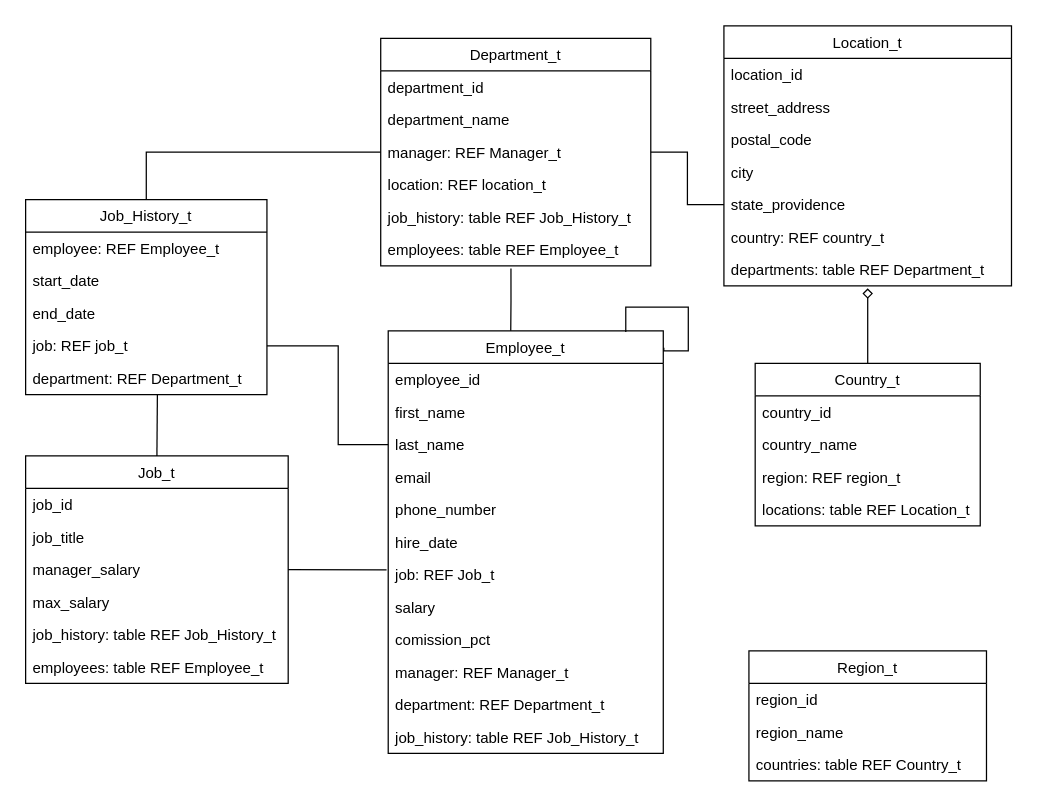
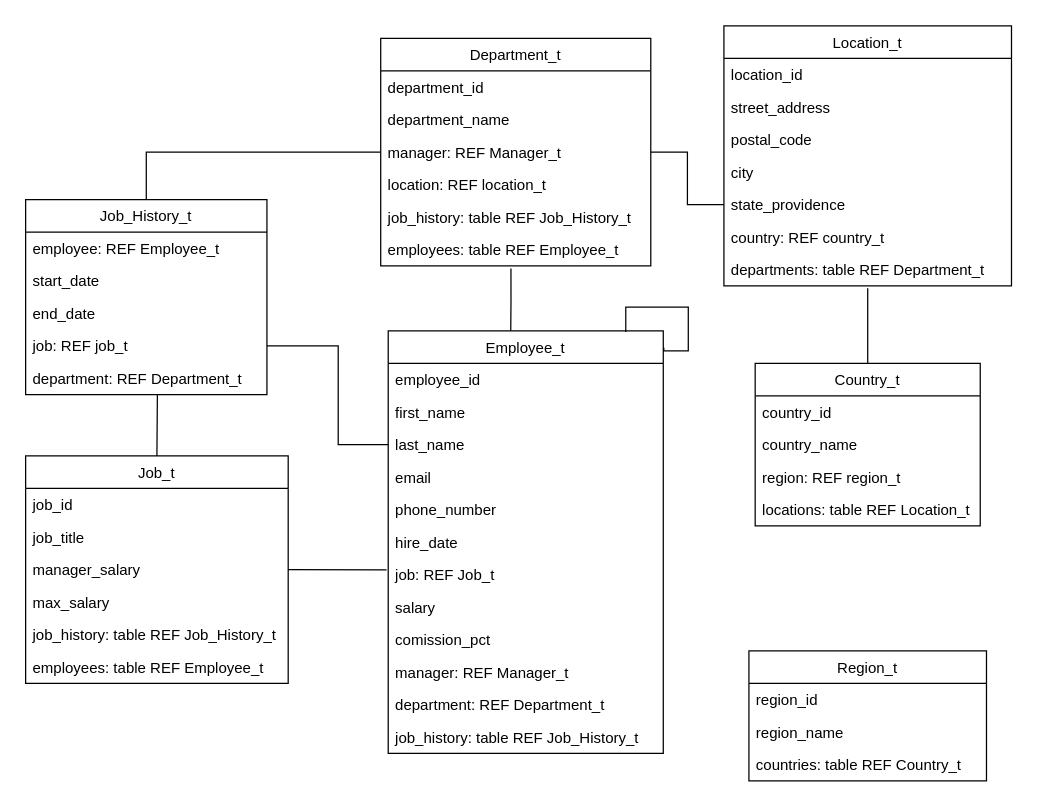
  <mxCell id="0" />
  <mxCell id="1" parent="0" />
  <mxCell id="2" value="Country_t" style="swimlane;fontStyle=0;align=center;verticalAlign=top;childLayout=stackLayout;horizontal=1;startSize=26;horizontalStack=0;resizeParent=1;resizeLast=0;collapsible=1;marginBottom=0;rounded=0;shadow=0;strokeWidth=1;" parent="1" vertex="1"><mxGeometry x="603.5" y="290" width="180" height="130" as="geometry"><mxRectangle x="230" y="140" width="160" height="26" as="alternateBounds" /></mxGeometry></mxCell>
  <mxCell id="3" value="country_id" style="text;align=left;verticalAlign=top;spacingLeft=4;spacingRight=4;overflow=hidden;rotatable=0;points=[[0,0.5],[1,0.5]];portConstraint=eastwest;" parent="2" vertex="1"><mxGeometry y="26" width="180" height="26" as="geometry" /></mxCell>
  <mxCell id="4" value="country_name" style="text;align=left;verticalAlign=top;spacingLeft=4;spacingRight=4;overflow=hidden;rotatable=0;points=[[0,0.5],[1,0.5]];portConstraint=eastwest;rounded=0;shadow=0;html=0;" parent="2" vertex="1"><mxGeometry y="52" width="180" height="26" as="geometry" /></mxCell>
  <mxCell id="5" value="region: REF region_t" style="text;align=left;verticalAlign=top;spacingLeft=4;spacingRight=4;overflow=hidden;rotatable=0;points=[[0,0.5],[1,0.5]];portConstraint=eastwest;rounded=0;shadow=0;html=0;" parent="2" vertex="1"><mxGeometry y="78" width="180" height="26" as="geometry" /></mxCell>
  <mxCell id="6" value="locations: table REF Location_t" style="text;align=left;verticalAlign=top;spacingLeft=4;spacingRight=4;overflow=hidden;rotatable=0;points=[[0,0.5],[1,0.5]];portConstraint=eastwest;rounded=0;shadow=0;html=0;" parent="2" vertex="1"><mxGeometry y="104" width="180" height="26" as="geometry" /></mxCell>
  <mxCell id="7" value="Region_t" style="swimlane;fontStyle=0;align=center;verticalAlign=top;childLayout=stackLayout;horizontal=1;startSize=26;horizontalStack=0;resizeParent=1;resizeLast=0;collapsible=1;marginBottom=0;rounded=0;shadow=0;strokeWidth=1;" parent="1" vertex="1"><mxGeometry x="598.5" y="520" width="190" height="104" as="geometry"><mxRectangle x="550" y="140" width="160" height="26" as="alternateBounds" /></mxGeometry></mxCell>
  <mxCell id="8" value="region_id" style="text;align=left;verticalAlign=top;spacingLeft=4;spacingRight=4;overflow=hidden;rotatable=0;points=[[0,0.5],[1,0.5]];portConstraint=eastwest;" parent="7" vertex="1"><mxGeometry y="26" width="190" height="26" as="geometry" /></mxCell>
  <mxCell id="9" value="region_name" style="text;align=left;verticalAlign=top;spacingLeft=4;spacingRight=4;overflow=hidden;rotatable=0;points=[[0,0.5],[1,0.5]];portConstraint=eastwest;rounded=0;shadow=0;html=0;" parent="7" vertex="1"><mxGeometry y="52" width="190" height="26" as="geometry" /></mxCell>
  <mxCell id="10" value="countries: table REF Country_t" style="text;align=left;verticalAlign=top;spacingLeft=4;spacingRight=4;overflow=hidden;rotatable=0;points=[[0,0.5],[1,0.5]];portConstraint=eastwest;rounded=0;shadow=0;html=0;" parent="7" vertex="1"><mxGeometry y="78" width="190" height="26" as="geometry" /></mxCell>
  <mxCell id="11" value="Location_t" style="swimlane;fontStyle=0;align=center;verticalAlign=top;childLayout=stackLayout;horizontal=1;startSize=26;horizontalStack=0;resizeParent=1;resizeLast=0;collapsible=1;marginBottom=0;rounded=0;shadow=0;strokeWidth=1;" parent="1" vertex="1"><mxGeometry x="578.5" y="20" width="230" height="208" as="geometry"><mxRectangle x="230" y="140" width="160" height="26" as="alternateBounds" /></mxGeometry></mxCell>
  <mxCell id="12" value="location_id" style="text;align=left;verticalAlign=top;spacingLeft=4;spacingRight=4;overflow=hidden;rotatable=0;points=[[0,0.5],[1,0.5]];portConstraint=eastwest;" parent="11" vertex="1"><mxGeometry y="26" width="230" height="26" as="geometry" /></mxCell>
  <mxCell id="13" value="street_address" style="text;align=left;verticalAlign=top;spacingLeft=4;spacingRight=4;overflow=hidden;rotatable=0;points=[[0,0.5],[1,0.5]];portConstraint=eastwest;rounded=0;shadow=0;html=0;" parent="11" vertex="1"><mxGeometry y="52" width="230" height="26" as="geometry" /></mxCell>
  <mxCell id="14" value="postal_code" style="text;align=left;verticalAlign=top;spacingLeft=4;spacingRight=4;overflow=hidden;rotatable=0;points=[[0,0.5],[1,0.5]];portConstraint=eastwest;rounded=0;shadow=0;html=0;" parent="11" vertex="1"><mxGeometry y="78" width="230" height="26" as="geometry" /></mxCell>
  <mxCell id="15" value="city" style="text;align=left;verticalAlign=top;spacingLeft=4;spacingRight=4;overflow=hidden;rotatable=0;points=[[0,0.5],[1,0.5]];portConstraint=eastwest;rounded=0;shadow=0;html=0;" parent="11" vertex="1"><mxGeometry y="104" width="230" height="26" as="geometry" /></mxCell>
  <mxCell id="16" value="state_providence" style="text;align=left;verticalAlign=top;spacingLeft=4;spacingRight=4;overflow=hidden;rotatable=0;points=[[0,0.5],[1,0.5]];portConstraint=eastwest;rounded=0;shadow=0;html=0;" parent="11" vertex="1"><mxGeometry y="130" width="230" height="26" as="geometry" /></mxCell>
  <mxCell id="17" value="country: REF country_t" style="text;align=left;verticalAlign=top;spacingLeft=4;spacingRight=4;overflow=hidden;rotatable=0;points=[[0,0.5],[1,0.5]];portConstraint=eastwest;rounded=0;shadow=0;html=0;" parent="11" vertex="1"><mxGeometry y="156" width="230" height="26" as="geometry" /></mxCell>
  <mxCell id="18" value="departments: table REF Department_t" style="text;align=left;verticalAlign=top;spacingLeft=4;spacingRight=4;overflow=hidden;rotatable=0;points=[[0,0.5],[1,0.5]];portConstraint=eastwest;rounded=0;shadow=0;html=0;" parent="11" vertex="1"><mxGeometry y="182" width="230" height="26" as="geometry" /></mxCell>
  <mxCell id="19" value="Department_t" style="swimlane;fontStyle=0;align=center;verticalAlign=top;childLayout=stackLayout;horizontal=1;startSize=26;horizontalStack=0;resizeParent=1;resizeLast=0;collapsible=1;marginBottom=0;rounded=0;shadow=0;strokeWidth=1;" parent="1" vertex="1"><mxGeometry x="304" y="30" width="216" height="182" as="geometry"><mxRectangle x="230" y="140" width="160" height="26" as="alternateBounds" /></mxGeometry></mxCell>
  <mxCell id="20" value="department_id" style="text;align=left;verticalAlign=top;spacingLeft=4;spacingRight=4;overflow=hidden;rotatable=0;points=[[0,0.5],[1,0.5]];portConstraint=eastwest;" parent="19" vertex="1"><mxGeometry y="26" width="216" height="26" as="geometry" /></mxCell>
  <mxCell id="21" value="department_name" style="text;align=left;verticalAlign=top;spacingLeft=4;spacingRight=4;overflow=hidden;rotatable=0;points=[[0,0.5],[1,0.5]];portConstraint=eastwest;rounded=0;shadow=0;html=0;" parent="19" vertex="1"><mxGeometry y="52" width="216" height="26" as="geometry" /></mxCell>
  <mxCell id="22" value="manager: REF Manager_t" style="text;align=left;verticalAlign=top;spacingLeft=4;spacingRight=4;overflow=hidden;rotatable=0;points=[[0,0.5],[1,0.5]];portConstraint=eastwest;rounded=0;shadow=0;html=0;" parent="19" vertex="1"><mxGeometry y="78" width="216" height="26" as="geometry" /></mxCell>
  <mxCell id="23" value="location: REF location_t" style="text;align=left;verticalAlign=top;spacingLeft=4;spacingRight=4;overflow=hidden;rotatable=0;points=[[0,0.5],[1,0.5]];portConstraint=eastwest;rounded=0;shadow=0;html=0;" parent="19" vertex="1"><mxGeometry y="104" width="216" height="26" as="geometry" /></mxCell>
  <mxCell id="24" value="job_history: table REF Job_History_t" style="text;align=left;verticalAlign=top;spacingLeft=4;spacingRight=4;overflow=hidden;rotatable=0;points=[[0,0.5],[1,0.5]];portConstraint=eastwest;rounded=0;shadow=0;html=0;" parent="19" vertex="1"><mxGeometry y="130" width="216" height="26" as="geometry" /></mxCell>
  <mxCell id="25" value="employees: table REF Employee_t" style="text;align=left;verticalAlign=top;spacingLeft=4;spacingRight=4;overflow=hidden;rotatable=0;points=[[0,0.5],[1,0.5]];portConstraint=eastwest;rounded=0;shadow=0;html=0;" parent="19" vertex="1"><mxGeometry y="156" width="216" height="26" as="geometry" /></mxCell>
  <mxCell id="26" style="edgeStyle=orthogonalEdgeStyle;rounded=0;orthogonalLoop=1;jettySize=auto;html=1;entryX=0;entryY=0.5;entryDx=0;entryDy=0;endArrow=none;endFill=0;" parent="1" source="27" target="22" edge="1"><mxGeometry relative="1" as="geometry" /></mxCell>
  <mxCell id="27" value="Job_History_t" style="swimlane;fontStyle=0;align=center;verticalAlign=top;childLayout=stackLayout;horizontal=1;startSize=26;horizontalStack=0;resizeParent=1;resizeLast=0;collapsible=1;marginBottom=0;rounded=0;shadow=0;strokeWidth=1;" parent="1" vertex="1"><mxGeometry x="20" y="159" width="193" height="156" as="geometry"><mxRectangle x="230" y="140" width="160" height="26" as="alternateBounds" /></mxGeometry></mxCell>
  <mxCell id="28" value="employee: REF Employee_t" style="text;align=left;verticalAlign=top;spacingLeft=4;spacingRight=4;overflow=hidden;rotatable=0;points=[[0,0.5],[1,0.5]];portConstraint=eastwest;" parent="27" vertex="1"><mxGeometry y="26" width="193" height="26" as="geometry" /></mxCell>
  <mxCell id="29" value="start_date" style="text;align=left;verticalAlign=top;spacingLeft=4;spacingRight=4;overflow=hidden;rotatable=0;points=[[0,0.5],[1,0.5]];portConstraint=eastwest;rounded=0;shadow=0;html=0;" parent="27" vertex="1"><mxGeometry y="52" width="193" height="26" as="geometry" /></mxCell>
  <mxCell id="30" value="end_date" style="text;align=left;verticalAlign=top;spacingLeft=4;spacingRight=4;overflow=hidden;rotatable=0;points=[[0,0.5],[1,0.5]];portConstraint=eastwest;rounded=0;shadow=0;html=0;" parent="27" vertex="1"><mxGeometry y="78" width="193" height="26" as="geometry" /></mxCell>
  <mxCell id="31" value="job: REF job_t" style="text;align=left;verticalAlign=top;spacingLeft=4;spacingRight=4;overflow=hidden;rotatable=0;points=[[0,0.5],[1,0.5]];portConstraint=eastwest;rounded=0;shadow=0;html=0;" parent="27" vertex="1"><mxGeometry y="104" width="193" height="26" as="geometry" /></mxCell>
  <mxCell id="32" value="department: REF Department_t" style="text;align=left;verticalAlign=top;spacingLeft=4;spacingRight=4;overflow=hidden;rotatable=0;points=[[0,0.5],[1,0.5]];portConstraint=eastwest;rounded=0;shadow=0;html=0;" parent="27" vertex="1"><mxGeometry y="130" width="193" height="26" as="geometry" /></mxCell>
  <mxCell id="33" value="Job_t" style="swimlane;fontStyle=0;align=center;verticalAlign=top;childLayout=stackLayout;horizontal=1;startSize=26;horizontalStack=0;resizeParent=1;resizeLast=0;collapsible=1;marginBottom=0;rounded=0;shadow=0;strokeWidth=1;" parent="1" vertex="1"><mxGeometry x="20" y="364" width="210" height="182" as="geometry"><mxRectangle x="230" y="140" width="160" height="26" as="alternateBounds" /></mxGeometry></mxCell>
  <mxCell id="34" value="job_id" style="text;align=left;verticalAlign=top;spacingLeft=4;spacingRight=4;overflow=hidden;rotatable=0;points=[[0,0.5],[1,0.5]];portConstraint=eastwest;" parent="33" vertex="1"><mxGeometry y="26" width="210" height="26" as="geometry" /></mxCell>
  <mxCell id="35" value="job_title" style="text;align=left;verticalAlign=top;spacingLeft=4;spacingRight=4;overflow=hidden;rotatable=0;points=[[0,0.5],[1,0.5]];portConstraint=eastwest;rounded=0;shadow=0;html=0;" parent="33" vertex="1"><mxGeometry y="52" width="210" height="26" as="geometry" /></mxCell>
  <mxCell id="36" value="manager_salary" style="text;align=left;verticalAlign=top;spacingLeft=4;spacingRight=4;overflow=hidden;rotatable=0;points=[[0,0.5],[1,0.5]];portConstraint=eastwest;rounded=0;shadow=0;html=0;" parent="33" vertex="1"><mxGeometry y="78" width="210" height="26" as="geometry" /></mxCell>
  <mxCell id="37" value="max_salary" style="text;align=left;verticalAlign=top;spacingLeft=4;spacingRight=4;overflow=hidden;rotatable=0;points=[[0,0.5],[1,0.5]];portConstraint=eastwest;rounded=0;shadow=0;html=0;" parent="33" vertex="1"><mxGeometry y="104" width="210" height="26" as="geometry" /></mxCell>
  <mxCell id="38" value="job_history: table REF Job_History_t" style="text;align=left;verticalAlign=top;spacingLeft=4;spacingRight=4;overflow=hidden;rotatable=0;points=[[0,0.5],[1,0.5]];portConstraint=eastwest;rounded=0;shadow=0;html=0;" parent="33" vertex="1"><mxGeometry y="130" width="210" height="26" as="geometry" /></mxCell>
  <mxCell id="39" value="employees: table REF Employee_t" style="text;align=left;verticalAlign=top;spacingLeft=4;spacingRight=4;overflow=hidden;rotatable=0;points=[[0,0.5],[1,0.5]];portConstraint=eastwest;rounded=0;shadow=0;html=0;" parent="33" vertex="1"><mxGeometry y="156" width="210" height="26" as="geometry" /></mxCell>
  <mxCell id="40" value="Employee_t" style="swimlane;fontStyle=0;align=center;verticalAlign=top;childLayout=stackLayout;horizontal=1;startSize=26;horizontalStack=0;resizeParent=1;resizeLast=0;collapsible=1;marginBottom=0;rounded=0;shadow=0;strokeWidth=1;" parent="1" vertex="1"><mxGeometry x="310" y="264" width="220" height="338" as="geometry"><mxRectangle x="420" y="534" width="160" height="26" as="alternateBounds" /></mxGeometry></mxCell>
  <mxCell id="41" value="employee_id" style="text;align=left;verticalAlign=top;spacingLeft=4;spacingRight=4;overflow=hidden;rotatable=0;points=[[0,0.5],[1,0.5]];portConstraint=eastwest;" parent="40" vertex="1"><mxGeometry y="26" width="220" height="26" as="geometry" /></mxCell>
  <mxCell id="42" value="first_name" style="text;align=left;verticalAlign=top;spacingLeft=4;spacingRight=4;overflow=hidden;rotatable=0;points=[[0,0.5],[1,0.5]];portConstraint=eastwest;rounded=0;shadow=0;html=0;" parent="40" vertex="1"><mxGeometry y="52" width="220" height="26" as="geometry" /></mxCell>
  <mxCell id="43" value="last_name" style="text;align=left;verticalAlign=top;spacingLeft=4;spacingRight=4;overflow=hidden;rotatable=0;points=[[0,0.5],[1,0.5]];portConstraint=eastwest;rounded=0;shadow=0;html=0;" parent="40" vertex="1"><mxGeometry y="78" width="220" height="26" as="geometry" /></mxCell>
  <mxCell id="44" value="email" style="text;align=left;verticalAlign=top;spacingLeft=4;spacingRight=4;overflow=hidden;rotatable=0;points=[[0,0.5],[1,0.5]];portConstraint=eastwest;rounded=0;shadow=0;html=0;" parent="40" vertex="1"><mxGeometry y="104" width="220" height="26" as="geometry" /></mxCell>
  <mxCell id="45" value="phone_number" style="text;align=left;verticalAlign=top;spacingLeft=4;spacingRight=4;overflow=hidden;rotatable=0;points=[[0,0.5],[1,0.5]];portConstraint=eastwest;rounded=0;shadow=0;html=0;" parent="40" vertex="1"><mxGeometry y="130" width="220" height="26" as="geometry" /></mxCell>
  <mxCell id="46" value="hire_date" style="text;align=left;verticalAlign=top;spacingLeft=4;spacingRight=4;overflow=hidden;rotatable=0;points=[[0,0.5],[1,0.5]];portConstraint=eastwest;rounded=0;shadow=0;html=0;" parent="40" vertex="1"><mxGeometry y="156" width="220" height="26" as="geometry" /></mxCell>
  <mxCell id="47" value="job: REF Job_t" style="text;align=left;verticalAlign=top;spacingLeft=4;spacingRight=4;overflow=hidden;rotatable=0;points=[[0,0.5],[1,0.5]];portConstraint=eastwest;rounded=0;shadow=0;html=0;" parent="40" vertex="1"><mxGeometry y="182" width="220" height="26" as="geometry" /></mxCell>
  <mxCell id="48" value="salary" style="text;align=left;verticalAlign=top;spacingLeft=4;spacingRight=4;overflow=hidden;rotatable=0;points=[[0,0.5],[1,0.5]];portConstraint=eastwest;rounded=0;shadow=0;html=0;" parent="40" vertex="1"><mxGeometry y="208" width="220" height="26" as="geometry" /></mxCell>
  <mxCell id="49" value="comission_pct" style="text;align=left;verticalAlign=top;spacingLeft=4;spacingRight=4;overflow=hidden;rotatable=0;points=[[0,0.5],[1,0.5]];portConstraint=eastwest;rounded=0;shadow=0;html=0;" parent="40" vertex="1"><mxGeometry y="234" width="220" height="26" as="geometry" /></mxCell>
  <mxCell id="50" value="manager: REF Manager_t" style="text;align=left;verticalAlign=top;spacingLeft=4;spacingRight=4;overflow=hidden;rotatable=0;points=[[0,0.5],[1,0.5]];portConstraint=eastwest;rounded=0;shadow=0;html=0;" parent="40" vertex="1"><mxGeometry y="260" width="220" height="26" as="geometry" /></mxCell>
  <mxCell id="51" value="department: REF Department_t" style="text;align=left;verticalAlign=top;spacingLeft=4;spacingRight=4;overflow=hidden;rotatable=0;points=[[0,0.5],[1,0.5]];portConstraint=eastwest;rounded=0;shadow=0;html=0;" parent="40" vertex="1"><mxGeometry y="286" width="220" height="26" as="geometry" /></mxCell>
  <mxCell id="52" value="job_history: table REF Job_History_t" style="text;align=left;verticalAlign=top;spacingLeft=4;spacingRight=4;overflow=hidden;rotatable=0;points=[[0,0.5],[1,0.5]];portConstraint=eastwest;rounded=0;shadow=0;html=0;" parent="40" vertex="1"><mxGeometry y="312" width="220" height="26" as="geometry" /></mxCell>
  <mxCell id="53" style="edgeStyle=orthogonalEdgeStyle;rounded=0;orthogonalLoop=1;jettySize=auto;html=1;entryX=0;entryY=0.5;entryDx=0;entryDy=0;endArrow=none;endFill=0;exitX=1;exitY=0.5;exitDx=0;exitDy=0;" parent="1" source="22" target="16" edge="1"><mxGeometry relative="1" as="geometry"><mxPoint x="460" y="237" as="sourcePoint" /><mxPoint x="551" y="150" as="targetPoint" /></mxGeometry></mxCell>
- <mxCell id="54" style="edgeStyle=orthogonalEdgeStyle;rounded=0;orthogonalLoop=1;jettySize=auto;html=1;exitX=0.5;exitY=0;exitDx=0;exitDy=0;entryX=0.5;entryY=1.077;entryDx=0;entryDy=0;entryPerimeter=0;endArrow=diamond;endFill=0;" parent="1" source="2" target="18" edge="1"><mxGeometry relative="1" as="geometry"><Array as="points"><mxPoint x="694" y="230" /></Array></mxGeometry></mxCell>
+ <mxCell id="54" style="edgeStyle=orthogonalEdgeStyle;rounded=0;orthogonalLoop=1;jettySize=auto;html=1;exitX=0.5;exitY=0;exitDx=0;exitDy=0;entryX=0.5;entryY=1.077;entryDx=0;entryDy=0;entryPerimeter=0;endArrow=none;endFill=0;" parent="1" source="2" target="18" edge="1"><mxGeometry relative="1" as="geometry"><Array as="points"><mxPoint x="694" y="230" /></Array></mxGeometry></mxCell>
  <mxCell id="55" style="edgeStyle=orthogonalEdgeStyle;rounded=0;orthogonalLoop=1;jettySize=auto;html=1;endArrow=none;endFill=0;exitX=0.492;exitY=0.994;exitDx=0;exitDy=0;exitPerimeter=0;entryX=0.455;entryY=0.002;entryDx=0;entryDy=0;entryPerimeter=0;" parent="1" edge="1"><mxGeometry relative="1" as="geometry"><mxPoint x="408.172" y="214.064" as="sourcePoint" /><mxPoint x="408" y="264" as="targetPoint" /><Array as="points"><mxPoint x="408" y="240" /><mxPoint x="408" y="240" /></Array></mxGeometry></mxCell>
  <mxCell id="56" style="edgeStyle=orthogonalEdgeStyle;rounded=0;orthogonalLoop=1;jettySize=auto;html=1;endArrow=none;endFill=0;entryX=0.455;entryY=0.002;entryDx=0;entryDy=0;entryPerimeter=0;exitX=1.002;exitY=0.04;exitDx=0;exitDy=0;exitPerimeter=0;" parent="1" source="40" edge="1"><mxGeometry relative="1" as="geometry"><mxPoint x="550" y="280" as="sourcePoint" /><mxPoint x="500" y="265" as="targetPoint" /><Array as="points"><mxPoint x="550" y="280" /><mxPoint x="550" y="245" /><mxPoint x="500" y="245" /></Array></mxGeometry></mxCell>
  <mxCell id="57" value="" style="endArrow=none;html=1;rounded=0;exitX=1;exitY=0.5;exitDx=0;exitDy=0;entryX=-0.006;entryY=0.355;entryDx=0;entryDy=0;entryPerimeter=0;" parent="1" source="36" target="47" edge="1"><mxGeometry width="50" height="50" relative="1" as="geometry"><mxPoint x="150" y="500" as="sourcePoint" /><mxPoint x="200" y="450" as="targetPoint" /></mxGeometry></mxCell>
  <mxCell id="58" value="" style="endArrow=none;html=1;rounded=0;exitX=0.5;exitY=0;exitDx=0;exitDy=0;entryX=0.546;entryY=0.988;entryDx=0;entryDy=0;entryPerimeter=0;" parent="1" source="33" target="32" edge="1"><mxGeometry width="50" height="50" relative="1" as="geometry"><mxPoint x="240" y="370" as="sourcePoint" /><mxPoint x="290" y="320" as="targetPoint" /></mxGeometry></mxCell>
  <mxCell id="59" value="" style="endArrow=none;html=1;rounded=0;exitX=1;exitY=0.5;exitDx=0;exitDy=0;entryX=0;entryY=0.5;entryDx=0;entryDy=0;" parent="1" source="31" target="43" edge="1"><mxGeometry width="50" height="50" relative="1" as="geometry"><mxPoint x="430" y="390" as="sourcePoint" /><mxPoint x="480" y="340" as="targetPoint" /><Array as="points"><mxPoint x="270" y="276" /><mxPoint x="270" y="355" /></Array></mxGeometry></mxCell>
